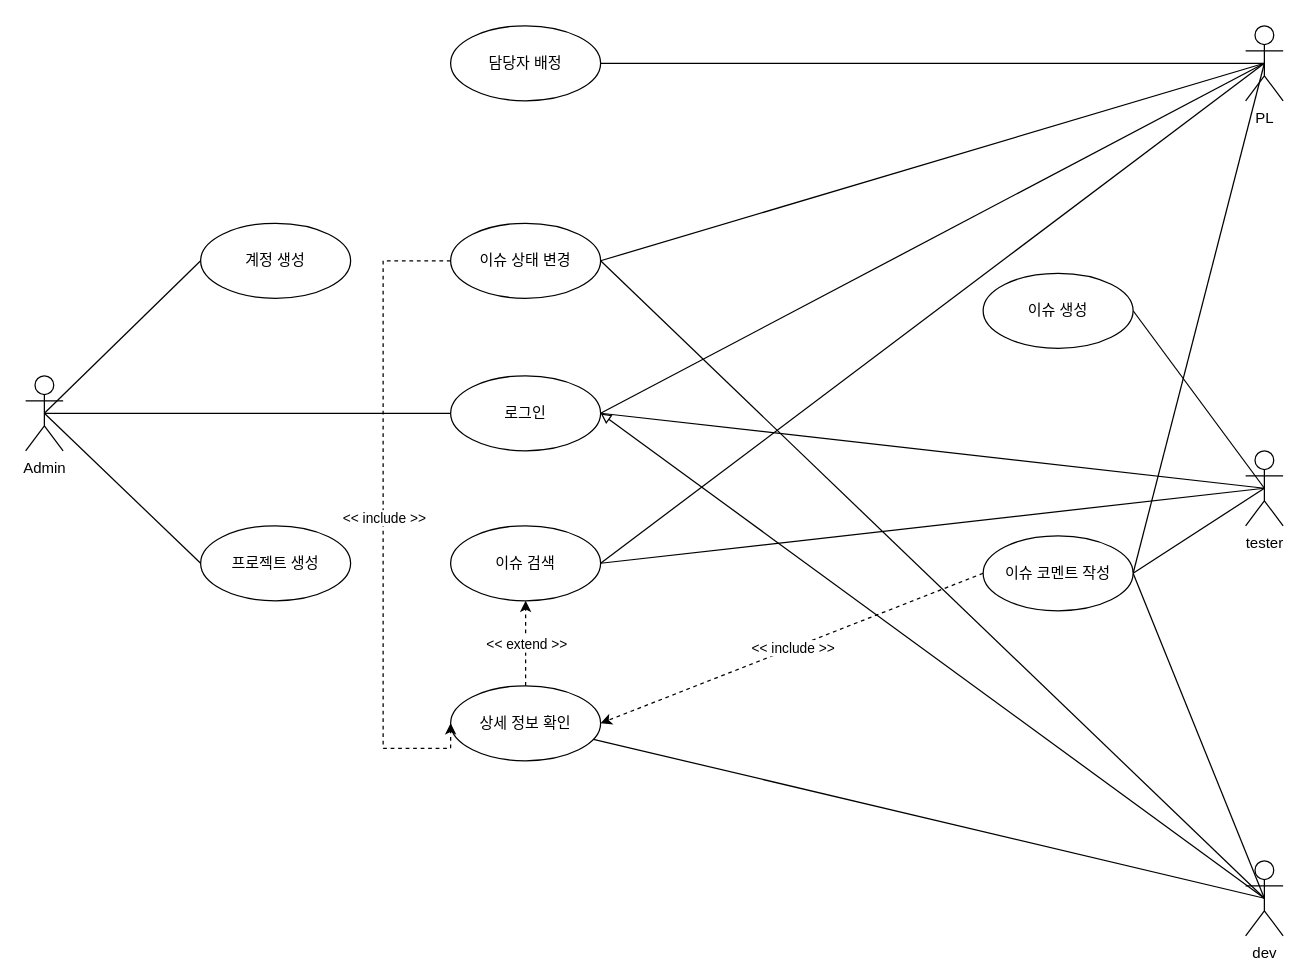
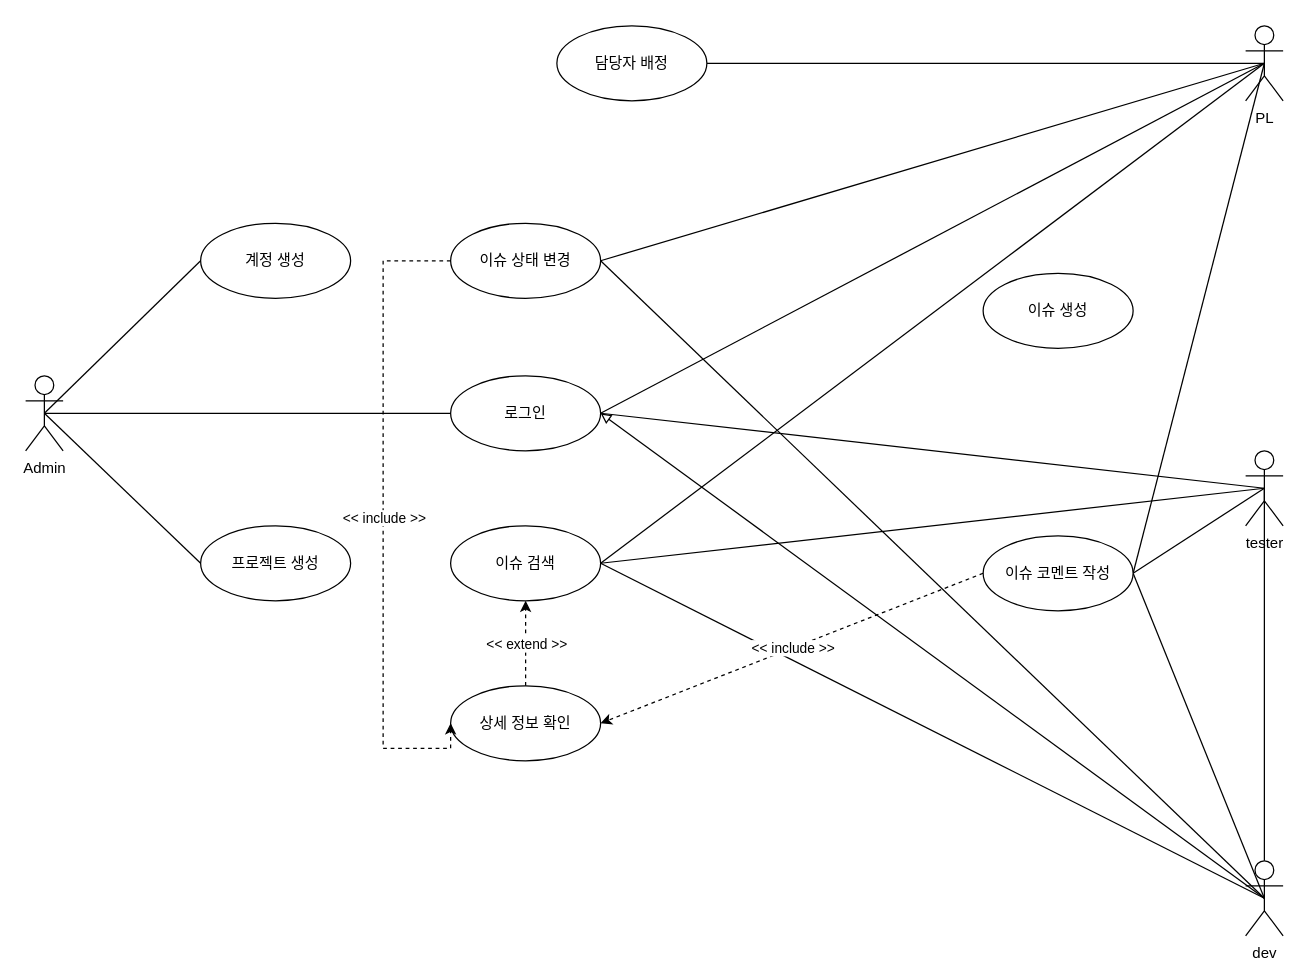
  <mxCell id="0" />
  <mxCell id="1" parent="0" />
  <mxCell id="2" style="rounded=0;orthogonalLoop=1;jettySize=auto;html=1;exitX=0.5;exitY=0.5;exitDx=0;exitDy=0;exitPerimeter=0;entryX=0;entryY=0.5;entryDx=0;entryDy=0;endArrow=none;endFill=0;" edge="1" parent="1" source="5" target="22"><mxGeometry relative="1" as="geometry" /></mxCell>
  <mxCell id="3" style="rounded=0;orthogonalLoop=1;jettySize=auto;html=1;exitX=0.5;exitY=0.5;exitDx=0;exitDy=0;exitPerimeter=0;entryX=0;entryY=0.5;entryDx=0;entryDy=0;endArrow=none;endFill=0;" edge="1" parent="1" source="5" target="23"><mxGeometry relative="1" as="geometry" /></mxCell>
  <mxCell id="4" style="rounded=0;orthogonalLoop=1;jettySize=auto;html=1;exitX=0.5;exitY=0.5;exitDx=0;exitDy=0;exitPerimeter=0;entryX=0;entryY=0.5;entryDx=0;entryDy=0;endArrow=none;endFill=0;" edge="1" parent="1" source="5" target="30"><mxGeometry relative="1" as="geometry" /></mxCell>
  <mxCell id="5" value="Admin" style="shape=umlActor;verticalLabelPosition=bottom;verticalAlign=top;html=1;outlineConnect=0;" parent="1" vertex="1"><mxGeometry x="20" y="300" width="30" height="60" as="geometry" /></mxCell>
  <mxCell id="6" style="rounded=0;orthogonalLoop=1;jettySize=auto;html=1;exitX=0.5;exitY=0.5;exitDx=0;exitDy=0;exitPerimeter=0;entryX=1;entryY=0.5;entryDx=0;entryDy=0;endArrow=none;endFill=0;" edge="1" parent="1" source="11" target="29"><mxGeometry relative="1" as="geometry" /></mxCell>
  <mxCell id="7" style="rounded=0;orthogonalLoop=1;jettySize=auto;html=1;exitX=0.5;exitY=0.5;exitDx=0;exitDy=0;exitPerimeter=0;entryX=1;entryY=0.5;entryDx=0;entryDy=0;endArrow=none;endFill=0;" edge="1" parent="1" source="11" target="30"><mxGeometry relative="1" as="geometry" /></mxCell>
  <mxCell id="8" style="rounded=0;orthogonalLoop=1;jettySize=auto;html=1;exitX=0.5;exitY=0.5;exitDx=0;exitDy=0;exitPerimeter=0;entryX=1;entryY=0.5;entryDx=0;entryDy=0;endArrow=none;endFill=0;" edge="1" parent="1" source="11" target="26"><mxGeometry relative="1" as="geometry" /></mxCell>
  <mxCell id="9" style="rounded=0;orthogonalLoop=1;jettySize=auto;html=1;exitX=0.5;exitY=0.5;exitDx=0;exitDy=0;exitPerimeter=0;endArrow=none;endFill=0;entryX=1;entryY=0.5;entryDx=0;entryDy=0;" edge="1" parent="1" source="11" target="25"><mxGeometry relative="1" as="geometry"><mxPoint x="666" y="458" as="targetPoint" /></mxGeometry></mxCell>
  <mxCell id="10" style="rounded=0;orthogonalLoop=1;jettySize=auto;html=1;exitX=0.5;exitY=0.5;exitDx=0;exitDy=0;exitPerimeter=0;entryX=1;entryY=0.5;entryDx=0;entryDy=0;endArrow=none;endFill=0;" edge="1" parent="1" source="11" target="27"><mxGeometry relative="1" as="geometry" /></mxCell>
  <mxCell id="11" value="PL" style="shape=umlActor;verticalLabelPosition=bottom;verticalAlign=top;html=1;outlineConnect=0;" parent="1" vertex="1"><mxGeometry x="996" y="20" width="30" height="60" as="geometry" /></mxCell>
  <mxCell id="12" style="rounded=0;orthogonalLoop=1;jettySize=auto;html=1;exitX=0.5;exitY=0.5;exitDx=0;exitDy=0;exitPerimeter=0;entryX=1;entryY=0.5;entryDx=0;entryDy=0;endArrow=block;endFill=0;" edge="1" parent="1" source="16" target="30"><mxGeometry relative="1" as="geometry" /></mxCell>
- <mxCell id="13" style="rounded=0;orthogonalLoop=1;jettySize=auto;html=1;exitX=0.5;exitY=0.5;exitDx=0;exitDy=0;exitPerimeter=0;endArrow=none;endFill=0;" edge="1" parent="1" source="16" target="28"><mxGeometry relative="1" as="geometry" /></mxCell>
+ <mxCell id="13" style="rounded=0;orthogonalLoop=1;jettySize=auto;html=1;exitX=0.5;exitY=0.5;exitDx=0;exitDy=0;exitPerimeter=0;entryX=1;entryY=0.5;entryDx=0;entryDy=0;endArrow=none;endFill=0;" edge="1" parent="1" source="16" target="26"><mxGeometry relative="1" as="geometry" /></mxCell>
  <mxCell id="14" style="rounded=0;orthogonalLoop=1;jettySize=auto;html=1;exitX=0.5;exitY=0.5;exitDx=0;exitDy=0;exitPerimeter=0;entryX=1;entryY=0.5;entryDx=0;entryDy=0;endArrow=none;endFill=0;" edge="1" parent="1" source="16" target="25"><mxGeometry relative="1" as="geometry" /></mxCell>
  <mxCell id="15" style="rounded=0;orthogonalLoop=1;jettySize=auto;html=1;exitX=0.5;exitY=0.5;exitDx=0;exitDy=0;exitPerimeter=0;entryX=1;entryY=0.5;entryDx=0;entryDy=0;endArrow=none;endFill=0;" edge="1" parent="1" source="16" target="27"><mxGeometry relative="1" as="geometry" /></mxCell>
  <mxCell id="16" value="dev" style="shape=umlActor;verticalLabelPosition=bottom;verticalAlign=top;html=1;outlineConnect=0;" parent="1" vertex="1"><mxGeometry x="996" y="688" width="30" height="60" as="geometry" /></mxCell>
  <mxCell id="17" style="rounded=0;orthogonalLoop=1;jettySize=auto;html=1;exitX=0.5;exitY=0.5;exitDx=0;exitDy=0;exitPerimeter=0;entryX=1;entryY=0.5;entryDx=0;entryDy=0;endArrow=none;endFill=0;" edge="1" parent="1" source="21" target="30"><mxGeometry relative="1" as="geometry" /></mxCell>
  <mxCell id="18" style="rounded=0;orthogonalLoop=1;jettySize=auto;html=1;exitX=0.5;exitY=0.5;exitDx=0;exitDy=0;exitPerimeter=0;entryX=1;entryY=0.5;entryDx=0;entryDy=0;endArrow=none;endFill=0;" edge="1" parent="1" source="21" target="26"><mxGeometry relative="1" as="geometry" /></mxCell>
- <mxCell id="19" style="rounded=0;orthogonalLoop=1;jettySize=auto;html=1;exitX=0.5;exitY=0.5;exitDx=0;exitDy=0;exitPerimeter=0;entryX=1;entryY=0.5;entryDx=0;entryDy=0;endArrow=none;endFill=0;" edge="1" parent="1" source="21" target="24"><mxGeometry relative="1" as="geometry" /></mxCell>
+ <mxCell id="19" style="rounded=0;orthogonalLoop=1;jettySize=auto;html=1;exitX=0.5;exitY=0.5;exitDx=0;exitDy=0;exitPerimeter=0;endArrow=none;endFill=0;" edge="1" parent="1" source="21" target="16"><mxGeometry relative="1" as="geometry" /></mxCell>
  <mxCell id="20" style="rounded=0;orthogonalLoop=1;jettySize=auto;html=1;exitX=0.5;exitY=0.5;exitDx=0;exitDy=0;exitPerimeter=0;entryX=1;entryY=0.5;entryDx=0;entryDy=0;endArrow=none;endFill=0;" edge="1" parent="1" source="21" target="25"><mxGeometry relative="1" as="geometry" /></mxCell>
  <mxCell id="21" value="tester" style="shape=umlActor;verticalLabelPosition=bottom;verticalAlign=top;html=1;outlineConnect=0;" parent="1" vertex="1"><mxGeometry x="996" y="360" width="30" height="60" as="geometry" /></mxCell>
  <mxCell id="22" value="계정 생성" style="ellipse;whiteSpace=wrap;html=1;" parent="1" vertex="1"><mxGeometry x="160" y="178" width="120" height="60" as="geometry" /></mxCell>
  <mxCell id="23" value="프로젝트 생성" style="ellipse;whiteSpace=wrap;html=1;" parent="1" vertex="1"><mxGeometry x="160" y="420" width="120" height="60" as="geometry" /></mxCell>
  <mxCell id="24" value="이슈 생성" style="ellipse;whiteSpace=wrap;html=1;" parent="1" vertex="1"><mxGeometry x="786" y="218" width="120" height="60" as="geometry" /></mxCell>
  <mxCell id="25" value="이슈 코멘트 작성" style="ellipse;whiteSpace=wrap;html=1;" parent="1" vertex="1"><mxGeometry x="786" y="428" width="120" height="60" as="geometry" /></mxCell>
  <mxCell id="26" value="이슈 검색" style="ellipse;whiteSpace=wrap;html=1;" parent="1" vertex="1"><mxGeometry x="360" y="420" width="120" height="60" as="geometry" /></mxCell>
  <mxCell id="27" value="이슈 상태 변경" style="ellipse;whiteSpace=wrap;html=1;" parent="1" vertex="1"><mxGeometry x="360" y="178" width="120" height="60" as="geometry" /></mxCell>
  <mxCell id="28" value="상세 정보 확인" style="ellipse;whiteSpace=wrap;html=1;" parent="1" vertex="1"><mxGeometry x="360" y="548" width="120" height="60" as="geometry" /></mxCell>
- <mxCell id="29" value="담당자 배정" style="ellipse;whiteSpace=wrap;html=1;" parent="1" vertex="1"><mxGeometry x="360" y="20" width="120" height="60" as="geometry" /></mxCell>
+ <mxCell id="29" value="담당자 배정" style="ellipse;whiteSpace=wrap;html=1;" parent="1" vertex="1"><mxGeometry x="445" y="20" width="120" height="60" as="geometry" /></mxCell>
  <mxCell id="30" value="로그인" style="ellipse;whiteSpace=wrap;html=1;" vertex="1" parent="1"><mxGeometry x="360" y="300" width="120" height="60" as="geometry" /></mxCell>
  <mxCell id="31" value="" style="endArrow=classic;html=1;rounded=0;exitX=0.5;exitY=0;exitDx=0;exitDy=0;entryX=0.5;entryY=1;entryDx=0;entryDy=0;dashed=1;" edge="1" parent="1" source="28" target="26"><mxGeometry relative="1" as="geometry"><mxPoint x="430" y="100" as="sourcePoint" /><mxPoint x="430" y="190" as="targetPoint" /></mxGeometry></mxCell>
  <mxCell id="32" value="&amp;lt;&amp;lt; extend &amp;gt;&amp;gt;" style="edgeLabel;resizable=0;html=1;;align=center;verticalAlign=middle;" connectable="0" vertex="1" parent="31"><mxGeometry relative="1" as="geometry" /></mxCell>
  <mxCell id="33" value="" style="endArrow=classic;html=1;rounded=0;dashed=1;exitX=0;exitY=0.5;exitDx=0;exitDy=0;entryX=1;entryY=0.5;entryDx=0;entryDy=0;" edge="1" parent="1" source="25" target="28"><mxGeometry relative="1" as="geometry"><mxPoint x="546" y="578" as="sourcePoint" /><mxPoint x="576" y="688" as="targetPoint" /></mxGeometry></mxCell>
  <mxCell id="34" value="&amp;lt;&amp;lt; include &amp;gt;&amp;gt;" style="edgeLabel;resizable=0;html=1;;align=center;verticalAlign=middle;" connectable="0" vertex="1" parent="33"><mxGeometry relative="1" as="geometry" /></mxCell>
  <mxCell id="35" value="" style="endArrow=classic;html=1;rounded=0;exitX=0;exitY=0.5;exitDx=0;exitDy=0;entryX=0;entryY=0.5;entryDx=0;entryDy=0;dashed=1;edgeStyle=orthogonalEdgeStyle;" edge="1" parent="1" source="27" target="28"><mxGeometry relative="1" as="geometry"><mxPoint x="430" y="90" as="sourcePoint" /><mxPoint x="430" y="188" as="targetPoint" /><Array as="points"><mxPoint x="306" y="208" /><mxPoint x="306" y="598" /></Array></mxGeometry></mxCell>
  <mxCell id="36" value="&amp;lt;&amp;lt; include &amp;gt;&amp;gt;" style="edgeLabel;resizable=0;html=1;;align=center;verticalAlign=middle;" connectable="0" vertex="1" parent="35"><mxGeometry relative="1" as="geometry" /></mxCell>
